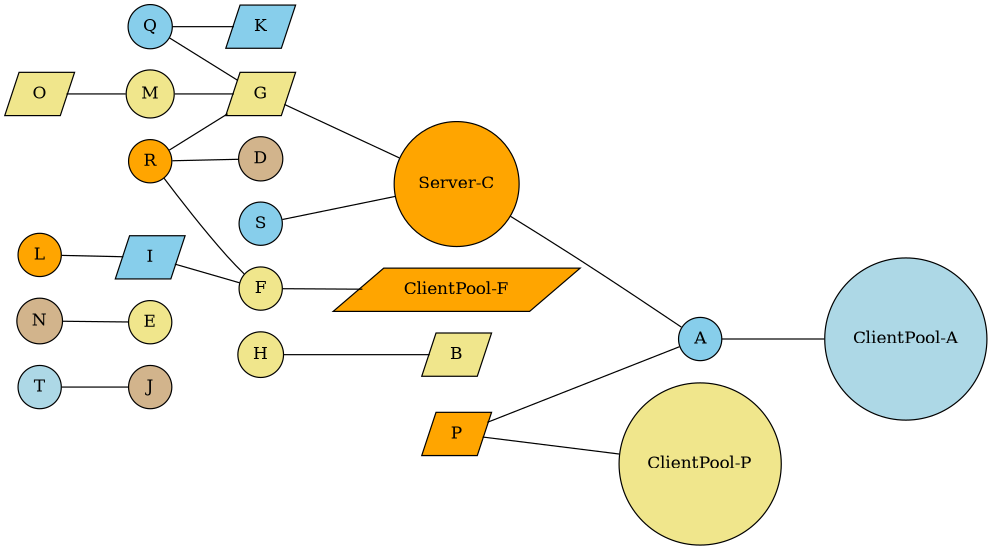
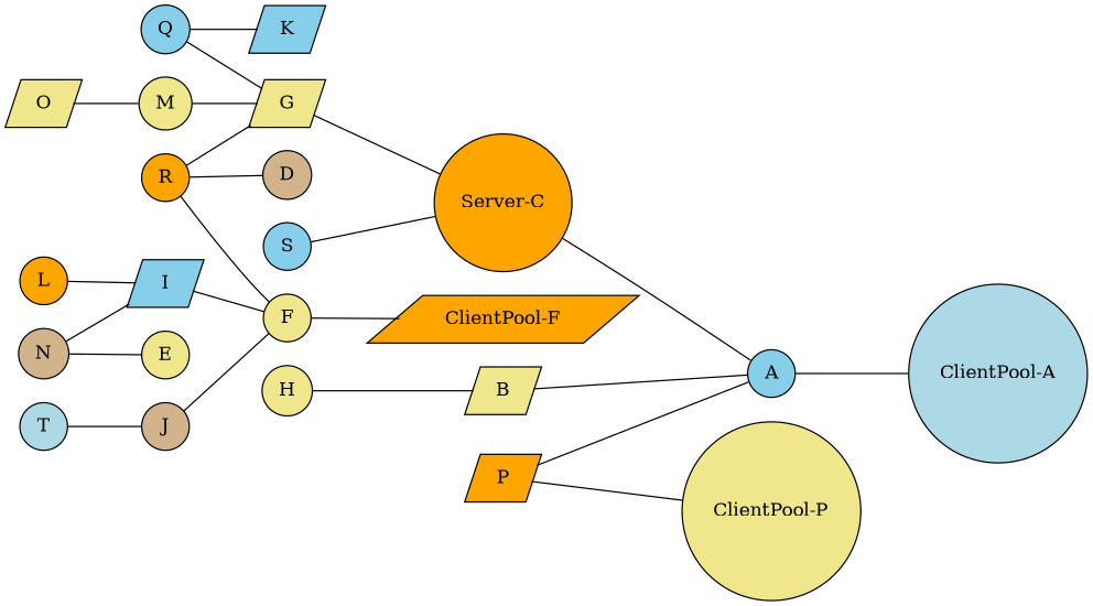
  graph {
    rankdir=LR
    node [fillcolor=khaki shape=circle style=filled]
    B [shape=parallelogram]
    A [fillcolor=skyblue]
    "ClientPool-A" [fillcolor=lightblue]
    "Server-C" [fillcolor=orange]
    G [shape=parallelogram]
    H
    I [fillcolor=skyblue shape=parallelogram]
    F
    "ClientPool-F" [fillcolor=orange shape=parallelogram]
    J [fillcolor=tan]
    L [fillcolor=orange]
    M
    N [fillcolor=tan]
    E
    O [shape=parallelogram]
    P [fillcolor=orange shape=parallelogram]
    "ClientPool-P"
    Q [fillcolor=skyblue]
    K [fillcolor=skyblue shape=parallelogram]
    R [fillcolor=orange]
    D [fillcolor=tan]
    S [fillcolor=skyblue]
    T [fillcolor=lightblue]
+   B -- A
    A -- "ClientPool-A"
    "Server-C" -- A
    G -- "Server-C"
    H -- B
    I -- F
    F -- "ClientPool-F"
+   J -- F
    L -- I
    M -- G
+   N -- I
    N -- E
    O -- M
    P -- A
    P -- "ClientPool-P"
    Q -- G
    Q -- K
    R -- G
    R -- F
    R -- D
    S -- "Server-C"
    T -- J
  }
